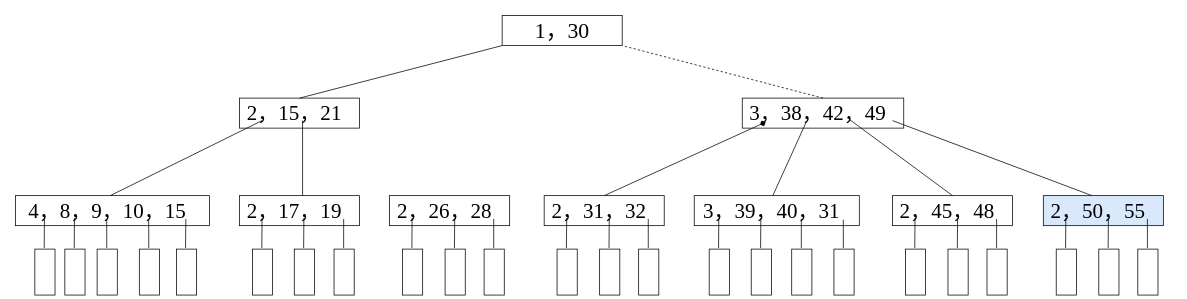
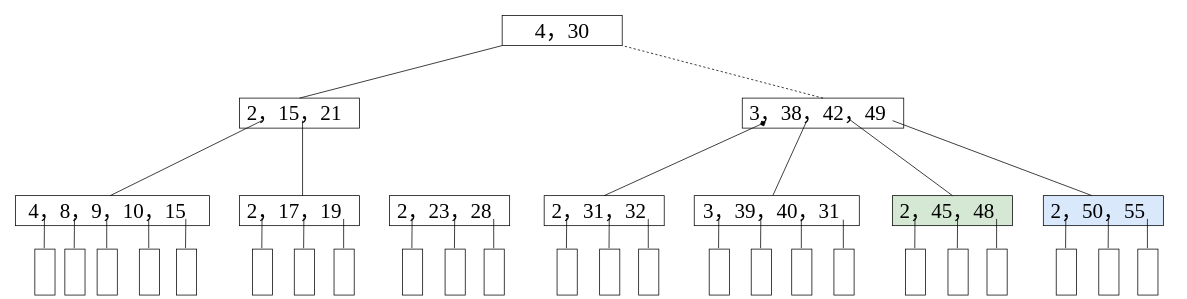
  <mxCell id="0" />
  <mxCell id="1" parent="0" />
  <mxCell id="2" value="&lt;font style=&quot;font-size: 28px;&quot; face=&quot;Times New Roman&quot;&gt;4，8，9，10，15&amp;nbsp;&amp;nbsp;&lt;/font&gt;" style="rounded=0;whiteSpace=wrap;html=1;align=center;" vertex="1" parent="1"><mxGeometry x="20" y="260" width="258.75" height="40" as="geometry" /></mxCell>
  <mxCell id="3" value="" style="rounded=0;whiteSpace=wrap;html=1;rotation=90;" vertex="1" parent="1"><mxGeometry x="68.75" y="348.44" width="61.25" height="26.88" as="geometry" /></mxCell>
  <mxCell id="4" value="" style="endArrow=none;html=1;rounded=0;" edge="1" parent="1"><mxGeometry width="50" height="50" relative="1" as="geometry"><mxPoint x="98.43" y="330" as="sourcePoint" /><mxPoint x="98.75" y="290" as="targetPoint" /></mxGeometry></mxCell>
  <mxCell id="5" value="" style="rounded=0;whiteSpace=wrap;html=1;rotation=90;" vertex="1" parent="1"><mxGeometry x="28.75" y="348.44" width="61.25" height="26.88" as="geometry" /></mxCell>
  <mxCell id="6" value="" style="endArrow=none;html=1;rounded=0;" edge="1" parent="1"><mxGeometry width="50" height="50" relative="1" as="geometry"><mxPoint x="58.43" y="330" as="sourcePoint" /><mxPoint x="58.75" y="290" as="targetPoint" /></mxGeometry></mxCell>
  <mxCell id="7" value="" style="rounded=0;whiteSpace=wrap;html=1;rotation=90;" vertex="1" parent="1"><mxGeometry x="111.75" y="348.44" width="61.25" height="26.88" as="geometry" /></mxCell>
  <mxCell id="8" value="" style="endArrow=none;html=1;rounded=0;" edge="1" parent="1"><mxGeometry width="50" height="50" relative="1" as="geometry"><mxPoint x="141.75" y="330" as="sourcePoint" /><mxPoint x="141.75" y="291" as="targetPoint" /></mxGeometry></mxCell>
  <mxCell id="9" value="" style="rounded=0;whiteSpace=wrap;html=1;rotation=90;" vertex="1" parent="1"><mxGeometry x="168" y="348.44" width="61.25" height="26.88" as="geometry" /></mxCell>
  <mxCell id="10" value="" style="endArrow=none;html=1;rounded=0;" edge="1" parent="1"><mxGeometry width="50" height="50" relative="1" as="geometry"><mxPoint x="197.75" y="330" as="sourcePoint" /><mxPoint x="197.68" y="292" as="targetPoint" /></mxGeometry></mxCell>
  <mxCell id="11" value="" style="rounded=0;whiteSpace=wrap;html=1;rotation=90;" vertex="1" parent="1"><mxGeometry x="217.5" y="348.44" width="61.25" height="26.88" as="geometry" /></mxCell>
  <mxCell id="12" value="" style="endArrow=none;html=1;rounded=0;" edge="1" parent="1"><mxGeometry width="50" height="50" relative="1" as="geometry"><mxPoint x="246.75" y="330" as="sourcePoint" /><mxPoint x="247.18" y="291" as="targetPoint" /></mxGeometry></mxCell>
  <mxCell id="13" value="&lt;font face=&quot;Times New Roman&quot;&gt;&lt;span style=&quot;font-size: 28px;&quot;&gt;2，17，19&amp;nbsp;&amp;nbsp;&lt;/span&gt;&lt;/font&gt;" style="rounded=0;whiteSpace=wrap;html=1;align=center;" vertex="1" parent="1"><mxGeometry x="318.75" y="260" width="160" height="40" as="geometry" /></mxCell>
  <mxCell id="14" value="" style="rounded=0;whiteSpace=wrap;html=1;rotation=90;" vertex="1" parent="1"><mxGeometry x="374.5" y="348.44" width="61.25" height="26.88" as="geometry" /></mxCell>
  <mxCell id="15" value="" style="endArrow=none;html=1;rounded=0;" edge="1" parent="1"><mxGeometry width="50" height="50" relative="1" as="geometry"><mxPoint x="404.18" y="330" as="sourcePoint" /><mxPoint x="404.5" y="290" as="targetPoint" /></mxGeometry></mxCell>
  <mxCell id="16" value="" style="rounded=0;whiteSpace=wrap;html=1;rotation=90;" vertex="1" parent="1"><mxGeometry x="318.75" y="348.44" width="61.25" height="26.88" as="geometry" /></mxCell>
  <mxCell id="17" value="" style="endArrow=none;html=1;rounded=0;" edge="1" parent="1"><mxGeometry width="50" height="50" relative="1" as="geometry"><mxPoint x="348.43" y="330" as="sourcePoint" /><mxPoint x="348.75" y="290" as="targetPoint" /></mxGeometry></mxCell>
  <mxCell id="18" value="" style="rounded=0;whiteSpace=wrap;html=1;rotation=90;" vertex="1" parent="1"><mxGeometry x="427.5" y="348.44" width="61.25" height="26.88" as="geometry" /></mxCell>
  <mxCell id="19" value="" style="endArrow=none;html=1;rounded=0;" edge="1" parent="1"><mxGeometry width="50" height="50" relative="1" as="geometry"><mxPoint x="457.5" y="330" as="sourcePoint" /><mxPoint x="457.5" y="291" as="targetPoint" /></mxGeometry></mxCell>
- <mxCell id="20" value="&lt;font face=&quot;Times New Roman&quot;&gt;&lt;span style=&quot;font-size: 28px;&quot;&gt;2，26，28&amp;nbsp;&amp;nbsp;&lt;/span&gt;&lt;/font&gt;" style="rounded=0;whiteSpace=wrap;html=1;align=center;" vertex="1" parent="1"><mxGeometry x="518.75" y="260" width="160" height="40" as="geometry" /></mxCell>
+ <mxCell id="20" value="&lt;font face=&quot;Times New Roman&quot;&gt;&lt;span style=&quot;font-size: 28px;&quot;&gt;2，23，28&amp;nbsp;&amp;nbsp;&lt;/span&gt;&lt;/font&gt;" style="rounded=0;whiteSpace=wrap;html=1;align=center;" vertex="1" parent="1"><mxGeometry x="518.75" y="260" width="160" height="40" as="geometry" /></mxCell>
  <mxCell id="21" value="" style="rounded=0;whiteSpace=wrap;html=1;rotation=90;" vertex="1" parent="1"><mxGeometry x="575.5" y="348.44" width="61.25" height="26.88" as="geometry" /></mxCell>
  <mxCell id="22" value="" style="endArrow=none;html=1;rounded=0;" edge="1" parent="1"><mxGeometry width="50" height="50" relative="1" as="geometry"><mxPoint x="605.18" y="330" as="sourcePoint" /><mxPoint x="605.5" y="290" as="targetPoint" /></mxGeometry></mxCell>
  <mxCell id="23" value="" style="rounded=0;whiteSpace=wrap;html=1;rotation=90;" vertex="1" parent="1"><mxGeometry x="518.75" y="348.44" width="61.25" height="26.88" as="geometry" /></mxCell>
  <mxCell id="24" value="" style="endArrow=none;html=1;rounded=0;" edge="1" parent="1"><mxGeometry width="50" height="50" relative="1" as="geometry"><mxPoint x="548.43" y="330" as="sourcePoint" /><mxPoint x="548.75" y="290" as="targetPoint" /></mxGeometry></mxCell>
  <mxCell id="25" value="" style="rounded=0;whiteSpace=wrap;html=1;rotation=90;" vertex="1" parent="1"><mxGeometry x="627.5" y="348.44" width="61.25" height="26.88" as="geometry" /></mxCell>
  <mxCell id="26" value="" style="endArrow=none;html=1;rounded=0;" edge="1" parent="1"><mxGeometry width="50" height="50" relative="1" as="geometry"><mxPoint x="657.5" y="330" as="sourcePoint" /><mxPoint x="657.5" y="291" as="targetPoint" /></mxGeometry></mxCell>
  <mxCell id="27" value="&lt;font face=&quot;Times New Roman&quot;&gt;&lt;span style=&quot;font-size: 28px;&quot;&gt;2，31，32&amp;nbsp;&amp;nbsp;&lt;/span&gt;&lt;/font&gt;" style="rounded=0;whiteSpace=wrap;html=1;align=center;" vertex="1" parent="1"><mxGeometry x="724.75" y="260" width="160" height="40" as="geometry" /></mxCell>
  <mxCell id="28" value="" style="rounded=0;whiteSpace=wrap;html=1;rotation=90;" vertex="1" parent="1"><mxGeometry x="781.5" y="348.44" width="61.25" height="26.88" as="geometry" /></mxCell>
  <mxCell id="29" value="" style="endArrow=none;html=1;rounded=0;" edge="1" parent="1"><mxGeometry width="50" height="50" relative="1" as="geometry"><mxPoint x="811.18" y="330" as="sourcePoint" /><mxPoint x="811.5" y="290" as="targetPoint" /></mxGeometry></mxCell>
  <mxCell id="30" value="" style="rounded=0;whiteSpace=wrap;html=1;rotation=90;" vertex="1" parent="1"><mxGeometry x="724.75" y="348.44" width="61.25" height="26.88" as="geometry" /></mxCell>
  <mxCell id="31" value="" style="endArrow=none;html=1;rounded=0;" edge="1" parent="1"><mxGeometry width="50" height="50" relative="1" as="geometry"><mxPoint x="754.43" y="330" as="sourcePoint" /><mxPoint x="754.75" y="290" as="targetPoint" /></mxGeometry></mxCell>
  <mxCell id="32" value="" style="rounded=0;whiteSpace=wrap;html=1;rotation=90;" vertex="1" parent="1"><mxGeometry x="833.5" y="348.44" width="61.25" height="26.88" as="geometry" /></mxCell>
  <mxCell id="33" value="" style="endArrow=none;html=1;rounded=0;" edge="1" parent="1"><mxGeometry width="50" height="50" relative="1" as="geometry"><mxPoint x="863.5" y="330" as="sourcePoint" /><mxPoint x="863.5" y="291" as="targetPoint" /></mxGeometry></mxCell>
  <mxCell id="34" value="&lt;font face=&quot;Times New Roman&quot;&gt;&lt;span style=&quot;font-size: 28px;&quot;&gt;3，39，40，31&amp;nbsp;&amp;nbsp;&lt;/span&gt;&lt;/font&gt;" style="rounded=0;whiteSpace=wrap;html=1;align=center;" vertex="1" parent="1"><mxGeometry x="924.75" y="260" width="220" height="40" as="geometry" /></mxCell>
  <mxCell id="35" value="" style="rounded=0;whiteSpace=wrap;html=1;rotation=90;" vertex="1" parent="1"><mxGeometry x="983.5" y="348.44" width="61.25" height="26.88" as="geometry" /></mxCell>
  <mxCell id="36" value="" style="endArrow=none;html=1;rounded=0;" edge="1" parent="1"><mxGeometry width="50" height="50" relative="1" as="geometry"><mxPoint x="1013.18" y="330" as="sourcePoint" /><mxPoint x="1013.5" y="290" as="targetPoint" /></mxGeometry></mxCell>
  <mxCell id="37" value="" style="rounded=0;whiteSpace=wrap;html=1;rotation=90;" vertex="1" parent="1"><mxGeometry x="927.5" y="348.44" width="61.25" height="26.88" as="geometry" /></mxCell>
  <mxCell id="38" value="" style="endArrow=none;html=1;rounded=0;" edge="1" parent="1"><mxGeometry width="50" height="50" relative="1" as="geometry"><mxPoint x="957.18" y="330" as="sourcePoint" /><mxPoint x="957.5" y="290" as="targetPoint" /></mxGeometry></mxCell>
  <mxCell id="39" value="" style="rounded=0;whiteSpace=wrap;html=1;rotation=90;" vertex="1" parent="1"><mxGeometry x="1037.5" y="348.44" width="61.25" height="26.88" as="geometry" /></mxCell>
  <mxCell id="40" value="" style="endArrow=none;html=1;rounded=0;" edge="1" parent="1"><mxGeometry width="50" height="50" relative="1" as="geometry"><mxPoint x="1067.5" y="330" as="sourcePoint" /><mxPoint x="1067.5" y="291" as="targetPoint" /></mxGeometry></mxCell>
  <mxCell id="41" value="" style="rounded=0;whiteSpace=wrap;html=1;rotation=90;" vertex="1" parent="1"><mxGeometry x="1093.75" y="348.44" width="61.25" height="26.88" as="geometry" /></mxCell>
  <mxCell id="42" value="" style="endArrow=none;html=1;rounded=0;" edge="1" parent="1"><mxGeometry width="50" height="50" relative="1" as="geometry"><mxPoint x="1123.5" y="330" as="sourcePoint" /><mxPoint x="1123.43" y="292" as="targetPoint" /></mxGeometry></mxCell>
  <mxCell id="43" value="&lt;font face=&quot;Times New Roman&quot;&gt;&lt;span style=&quot;font-size: 28px;&quot;&gt;2，15，21&amp;nbsp;&amp;nbsp;&lt;/span&gt;&lt;/font&gt;" style="rounded=0;whiteSpace=wrap;html=1;align=center;" vertex="1" parent="1"><mxGeometry x="318.75" y="130" width="160" height="40" as="geometry" /></mxCell>
  <mxCell id="44" value="&lt;font face=&quot;Times New Roman&quot;&gt;&lt;span style=&quot;font-size: 28px;&quot;&gt;3，38，42，49&amp;nbsp;&amp;nbsp;&lt;/span&gt;&lt;/font&gt;" style="rounded=0;whiteSpace=wrap;html=1;align=center;" vertex="1" parent="1"><mxGeometry x="988.75" y="130" width="215.25" height="40" as="geometry" /></mxCell>
  <mxCell id="45" value="" style="endArrow=none;html=1;rounded=0;exitX=0.5;exitY=0;exitDx=0;exitDy=0;" edge="1" parent="1"><mxGeometry width="50" height="50" relative="1" as="geometry"><mxPoint x="146.375" y="260" as="sourcePoint" /><mxPoint x="348.75" y="160" as="targetPoint" /></mxGeometry></mxCell>
  <mxCell id="46" value="" style="endArrow=none;html=1;rounded=0;exitX=0.5;exitY=0;exitDx=0;exitDy=0;" edge="1" parent="1"><mxGeometry width="50" height="50" relative="1" as="geometry"><mxPoint x="402.75" y="260" as="sourcePoint" /><mxPoint x="402.75" y="160" as="targetPoint" /></mxGeometry></mxCell>
  <mxCell id="47" value="" style="endArrow=diamond;html=1;rounded=0;exitX=0.5;exitY=0;exitDx=0;exitDy=0;entryX=0.145;entryY=0.8;entryDx=0;entryDy=0;entryPerimeter=0;" edge="1" source="27" parent="1" target="44"><mxGeometry width="50" height="50" relative="1" as="geometry"><mxPoint x="934.75" y="350" as="sourcePoint" /><mxPoint x="970" y="152" as="targetPoint" /></mxGeometry></mxCell>
  <mxCell id="48" value="" style="endArrow=none;html=1;rounded=0;exitX=0.58;exitY=-0.032;exitDx=0;exitDy=0;exitPerimeter=0;" edge="1" parent="1"><mxGeometry width="50" height="50" relative="1" as="geometry"><mxPoint x="1029.6" y="259.72" as="sourcePoint" /><mxPoint x="1074" y="162" as="targetPoint" /></mxGeometry></mxCell>
- <mxCell id="49" value="&lt;font face=&quot;Times New Roman&quot;&gt;&lt;span style=&quot;font-size: 29px;&quot;&gt;1，30&lt;/span&gt;&lt;/font&gt;" style="rounded=0;whiteSpace=wrap;html=1;align=center;" vertex="1" parent="1"><mxGeometry x="668.75" y="20" width="160" height="40" as="geometry" /></mxCell>
+ <mxCell id="49" value="&lt;font face=&quot;Times New Roman&quot;&gt;&lt;span style=&quot;font-size: 29px;&quot;&gt;4，30&lt;/span&gt;&lt;/font&gt;" style="rounded=0;whiteSpace=wrap;html=1;align=center;" vertex="1" parent="1"><mxGeometry x="668.75" y="20" width="160" height="40" as="geometry" /></mxCell>
  <mxCell id="50" value="" style="endArrow=none;html=1;rounded=0;exitX=0.5;exitY=0;exitDx=0;exitDy=0;" edge="1" source="43" parent="1"><mxGeometry width="50" height="50" relative="1" as="geometry"><mxPoint x="891.75" y="270" as="sourcePoint" /><mxPoint x="668.75" y="60" as="targetPoint" /></mxGeometry></mxCell>
  <mxCell id="51" value="" style="endArrow=none;html=1;rounded=0;entryX=1;entryY=1;entryDx=0;entryDy=0;exitX=0.5;exitY=0;exitDx=0;exitDy=0;dashed=1;" edge="1" source="44" target="49" parent="1"><mxGeometry width="50" height="50" relative="1" as="geometry"><mxPoint x="978.75" y="270" as="sourcePoint" /><mxPoint x="1028.75" y="220" as="targetPoint" /></mxGeometry></mxCell>
- <mxCell id="52" value="&lt;font face=&quot;Times New Roman&quot;&gt;&lt;span style=&quot;font-size: 28px;&quot;&gt;2，45，48&amp;nbsp;&amp;nbsp;&lt;/span&gt;&lt;/font&gt;" style="rounded=0;whiteSpace=wrap;html=1;align=center;" vertex="1" parent="1"><mxGeometry x="1189" y="260" width="160" height="40" as="geometry" /></mxCell>
+ <mxCell id="52" value="&lt;font face=&quot;Times New Roman&quot;&gt;&lt;span style=&quot;font-size: 28px;&quot;&gt;2，45，48&amp;nbsp;&amp;nbsp;&lt;/span&gt;&lt;/font&gt;" style="rounded=0;whiteSpace=wrap;html=1;align=center;fillColor=#d5e8d4;" vertex="1" parent="1"><mxGeometry x="1189" y="260" width="160" height="40" as="geometry" /></mxCell>
  <mxCell id="53" value="" style="rounded=0;whiteSpace=wrap;html=1;rotation=90;" vertex="1" parent="1"><mxGeometry x="1245.75" y="348.44" width="61.25" height="26.88" as="geometry" /></mxCell>
  <mxCell id="54" value="" style="endArrow=none;html=1;rounded=0;" edge="1" parent="1"><mxGeometry width="50" height="50" relative="1" as="geometry"><mxPoint x="1275.43" y="330" as="sourcePoint" /><mxPoint x="1275.75" y="290" as="targetPoint" /></mxGeometry></mxCell>
  <mxCell id="55" value="" style="rounded=0;whiteSpace=wrap;html=1;rotation=90;" vertex="1" parent="1"><mxGeometry x="1189" y="348.44" width="61.25" height="26.88" as="geometry" /></mxCell>
  <mxCell id="56" value="" style="endArrow=none;html=1;rounded=0;" edge="1" parent="1"><mxGeometry width="50" height="50" relative="1" as="geometry"><mxPoint x="1218.68" y="330" as="sourcePoint" /><mxPoint x="1219" y="290" as="targetPoint" /></mxGeometry></mxCell>
  <mxCell id="57" value="" style="rounded=0;whiteSpace=wrap;html=1;rotation=90;" vertex="1" parent="1"><mxGeometry x="1297.75" y="348.44" width="61.25" height="26.88" as="geometry" /></mxCell>
  <mxCell id="58" value="" style="endArrow=none;html=1;rounded=0;" edge="1" parent="1"><mxGeometry width="50" height="50" relative="1" as="geometry"><mxPoint x="1327.75" y="330" as="sourcePoint" /><mxPoint x="1327.75" y="291" as="targetPoint" /></mxGeometry></mxCell>
  <mxCell id="59" value="" style="endArrow=none;html=1;rounded=0;exitX=0.5;exitY=0;exitDx=0;exitDy=0;" edge="1" parent="1" source="52"><mxGeometry width="50" height="50" relative="1" as="geometry"><mxPoint x="1200" y="242" as="sourcePoint" /><mxPoint x="1131" y="158" as="targetPoint" /></mxGeometry></mxCell>
  <mxCell id="60" value="" style="endArrow=none;html=1;rounded=0;exitX=0.5;exitY=0;exitDx=0;exitDy=0;entryX=1;entryY=0.75;entryDx=0;entryDy=0;" edge="1" parent="1"><mxGeometry width="50" height="50" relative="1" as="geometry"><mxPoint x="1455" y="260" as="sourcePoint" /><mxPoint x="1189" y="160" as="targetPoint" /></mxGeometry></mxCell>
  <mxCell id="61" value="&lt;font face=&quot;Times New Roman&quot;&gt;&lt;span style=&quot;font-size: 28px;&quot;&gt;2，50，55&amp;nbsp;&amp;nbsp;&lt;/span&gt;&lt;/font&gt;" style="rounded=0;whiteSpace=wrap;html=1;align=center;fillColor=#dae8fc;" vertex="1" parent="1"><mxGeometry x="1390" y="260" width="160" height="40" as="geometry" /></mxCell>
  <mxCell id="62" value="" style="rounded=0;whiteSpace=wrap;html=1;rotation=90;" vertex="1" parent="1"><mxGeometry x="1446.75" y="348.44" width="61.25" height="26.88" as="geometry" /></mxCell>
  <mxCell id="63" value="" style="endArrow=none;html=1;rounded=0;" edge="1" parent="1"><mxGeometry width="50" height="50" relative="1" as="geometry"><mxPoint x="1476.43" y="330" as="sourcePoint" /><mxPoint x="1476.75" y="290" as="targetPoint" /></mxGeometry></mxCell>
  <mxCell id="64" value="" style="rounded=0;whiteSpace=wrap;html=1;rotation=90;" vertex="1" parent="1"><mxGeometry x="1390" y="348.44" width="61.25" height="26.88" as="geometry" /></mxCell>
  <mxCell id="65" value="" style="endArrow=none;html=1;rounded=0;" edge="1" parent="1"><mxGeometry width="50" height="50" relative="1" as="geometry"><mxPoint x="1419.68" y="330" as="sourcePoint" /><mxPoint x="1420" y="290" as="targetPoint" /></mxGeometry></mxCell>
  <mxCell id="66" value="" style="rounded=0;whiteSpace=wrap;html=1;rotation=90;" vertex="1" parent="1"><mxGeometry x="1498.75" y="348.44" width="61.25" height="26.88" as="geometry" /></mxCell>
  <mxCell id="67" value="" style="endArrow=none;html=1;rounded=0;" edge="1" parent="1"><mxGeometry width="50" height="50" relative="1" as="geometry"><mxPoint x="1528.75" y="330" as="sourcePoint" /><mxPoint x="1528.75" y="291" as="targetPoint" /></mxGeometry></mxCell>
